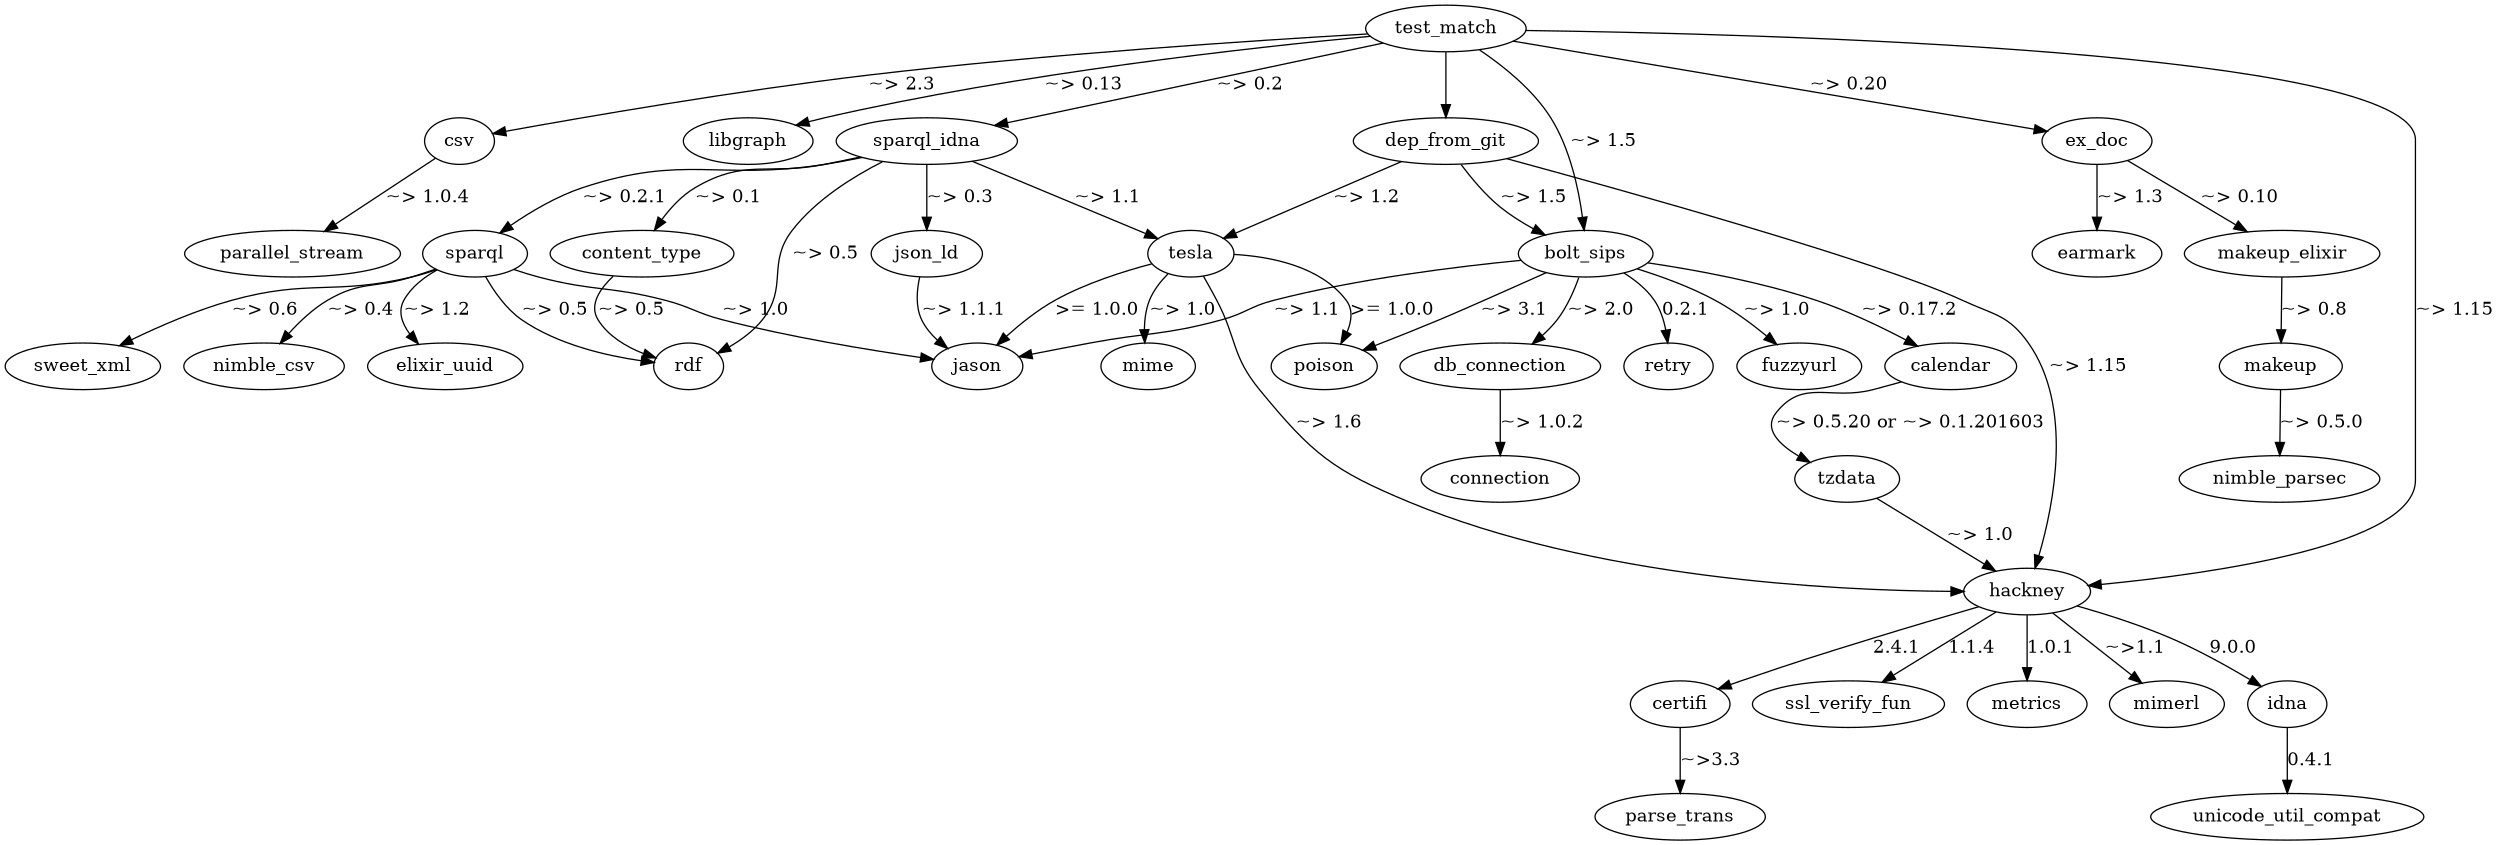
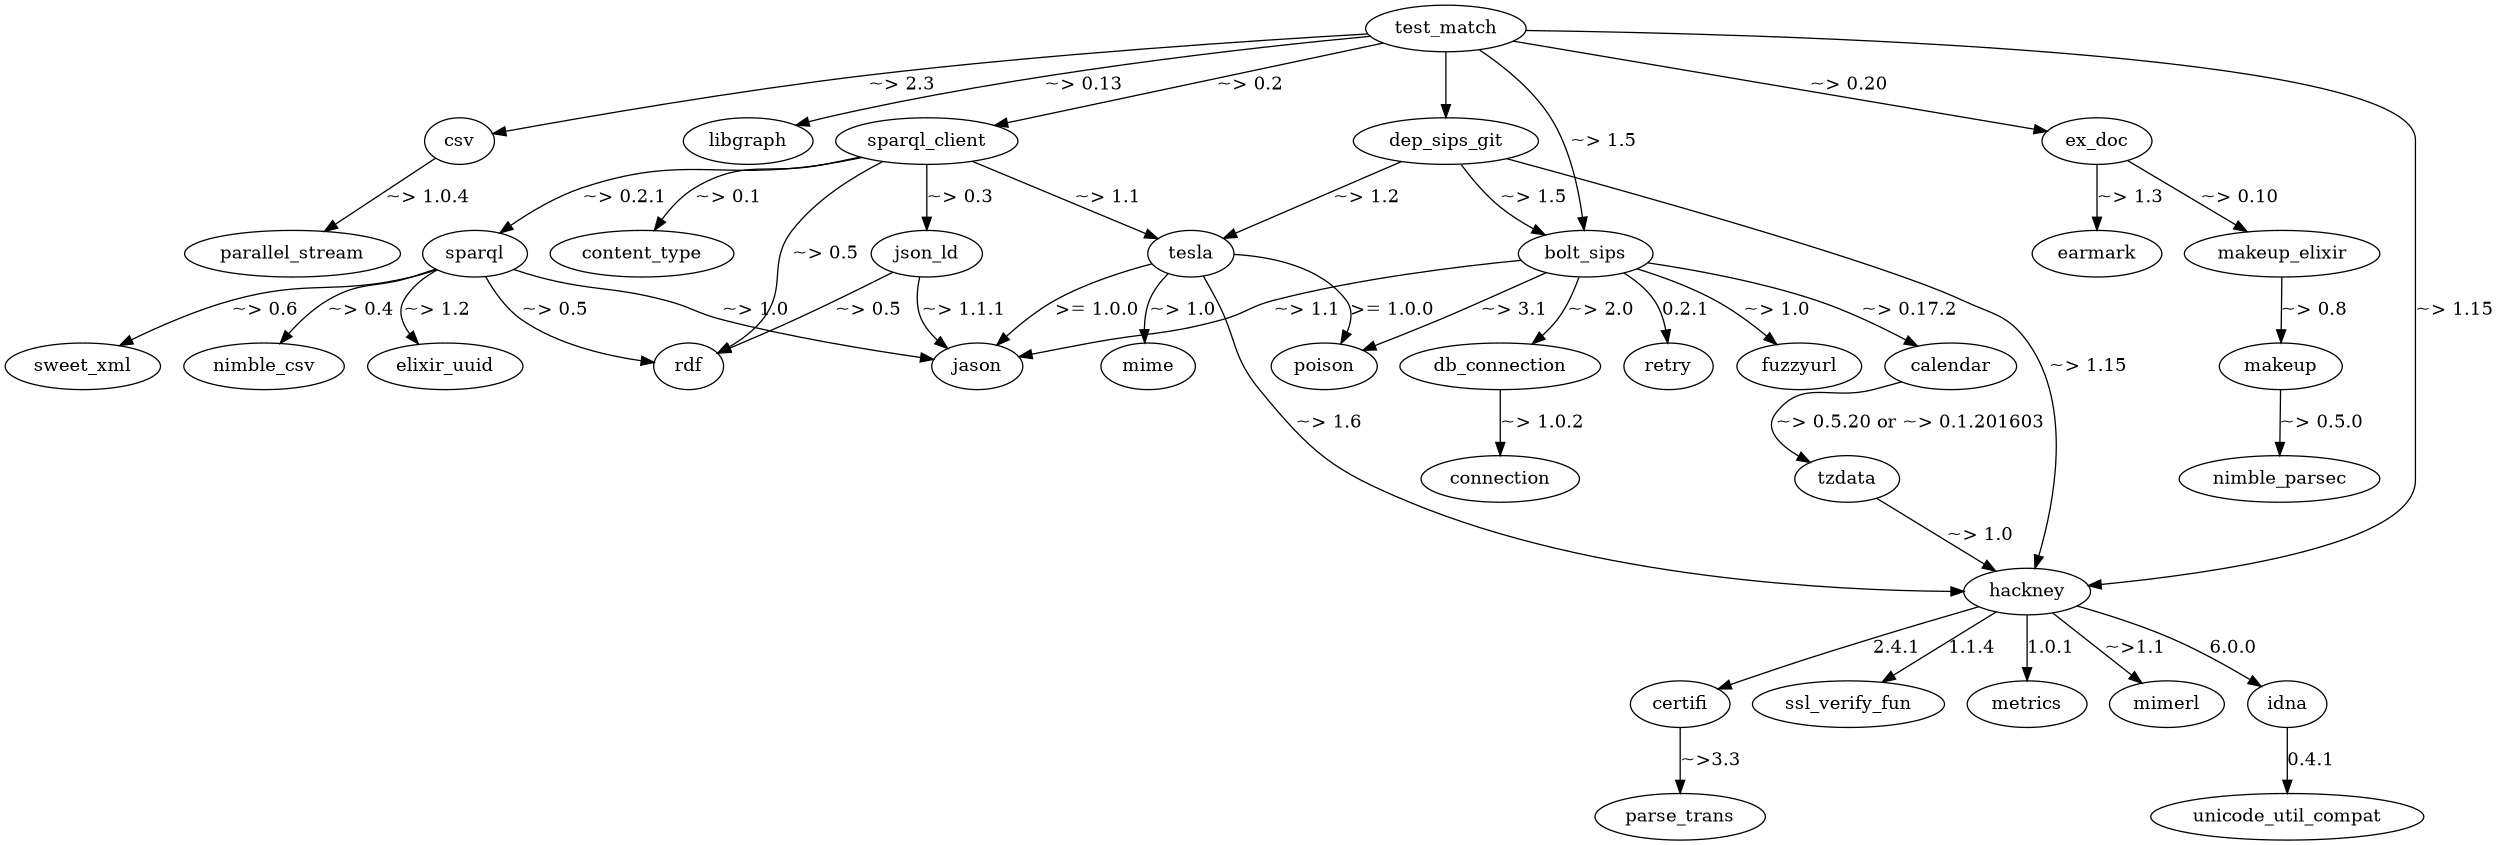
  strict digraph {
    edge [weight=1]
    sparql
    jason
    sweet_xml
    rdf
    nimble_csv
    elixir_uuid
    bolt_sips
    retry
    fuzzyurl
    calendar
    db_connection
    poison
    tzdata
    connection
    test_match
    libgraph
    csv
-   sparql_client [label=sparql_idna]
+   sparql_client
    ex_doc
    hackney
-   dep_from_git
+   dep_from_git [label=dep_sips_git]
    parallel_stream
    content_type
    json_ld
    tesla
    earmark
    makeup_elixir
    certifi
    ssl_verify_fun
    metrics
    mimerl
    idna
    makeup
    nimble_parsec
    mime
    parse_trans
    unicode_util_compat
    sparql -> jason [label="~> 1.0"]
    sparql -> sweet_xml [label="~> 0.6"]
    sparql -> rdf [label="~> 0.5"]
    sparql -> nimble_csv [label="~> 0.4"]
    sparql -> elixir_uuid [label="~> 1.2"]
    bolt_sips -> jason [label="~> 1.1"]
    bolt_sips -> retry [label="0.2.1"]
    bolt_sips -> fuzzyurl [label="~> 1.0"]
    bolt_sips -> calendar [label="~> 0.17.2"]
    bolt_sips -> db_connection [label="~> 2.0"]
    bolt_sips -> poison [label="~> 3.1"]
    calendar -> tzdata [label="~> 0.5.20 or ~> 0.1.201603"]
    db_connection -> connection [label="~> 1.0.2"]
    tzdata -> hackney [label="~> 1.0"]
    test_match -> bolt_sips [label="~> 1.5"]
    test_match -> libgraph [label="~> 0.13"]
    test_match -> csv [label="~> 2.3"]
    test_match -> sparql_client [label="~> 0.2"]
    test_match -> ex_doc [label="~> 0.20"]
    test_match -> hackney [label="~> 1.15"]
    test_match -> dep_from_git
    csv -> parallel_stream [label="~> 1.0.4"]
    sparql_client -> sparql [label="~> 0.2.1"]
    sparql_client -> rdf [label="~> 0.5"]
    sparql_client -> content_type [label="~> 0.1"]
    sparql_client -> json_ld [label="~> 0.3"]
    sparql_client -> tesla [label="~> 1.1"]
    ex_doc -> earmark [label="~> 1.3"]
    ex_doc -> makeup_elixir [label="~> 0.10"]
    hackney -> certifi [label="2.4.1"]
    hackney -> ssl_verify_fun [label="1.1.4"]
    hackney -> metrics [label="1.0.1"]
    hackney -> mimerl [label="~>1.1"]
-   hackney -> idna [label="9.0.0"]
+   hackney -> idna [label="6.0.0"]
    dep_from_git -> bolt_sips [label="~> 1.5"]
    dep_from_git -> hackney [label="~> 1.15"]
    dep_from_git -> tesla [label="~> 1.2"]
    json_ld -> jason [label="~> 1.1.1"]
-   content_type -> rdf [label="~> 0.5"]
+   json_ld -> rdf [label="~> 0.5"]
    tesla -> jason [label=">= 1.0.0"]
    tesla -> poison [label=">= 1.0.0"]
    tesla -> hackney [label="~> 1.6"]
    tesla -> mime [label="~> 1.0"]
    makeup_elixir -> makeup [label="~> 0.8"]
    certifi -> parse_trans [label="~>3.3"]
    idna -> unicode_util_compat [label="0.4.1"]
    makeup -> nimble_parsec [label="~> 0.5.0"]
  }
